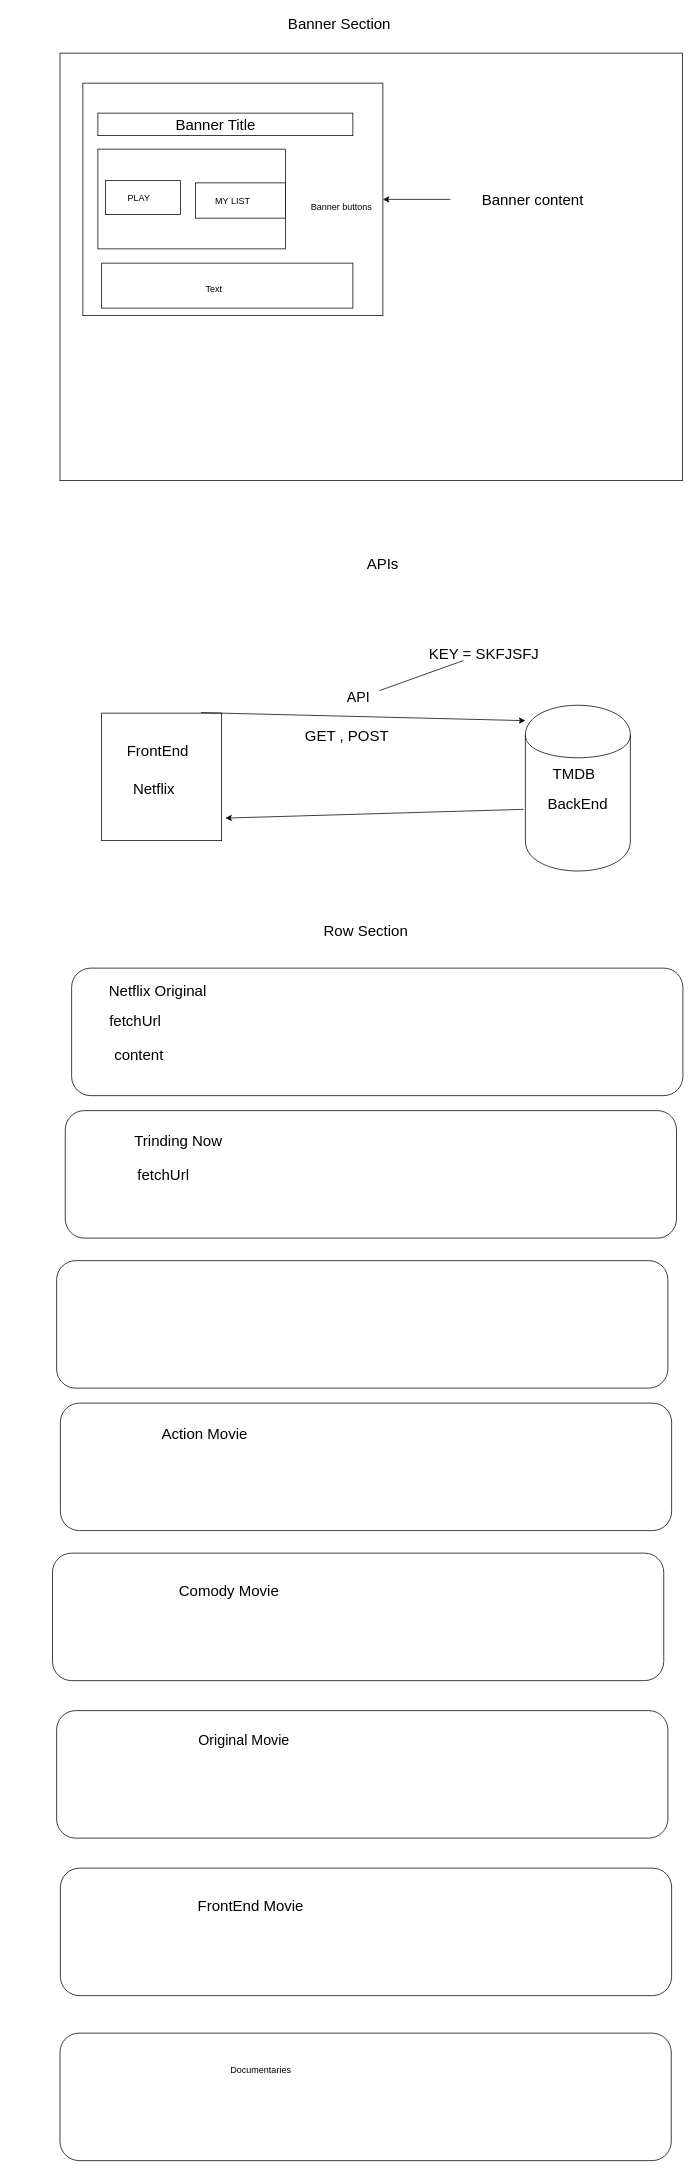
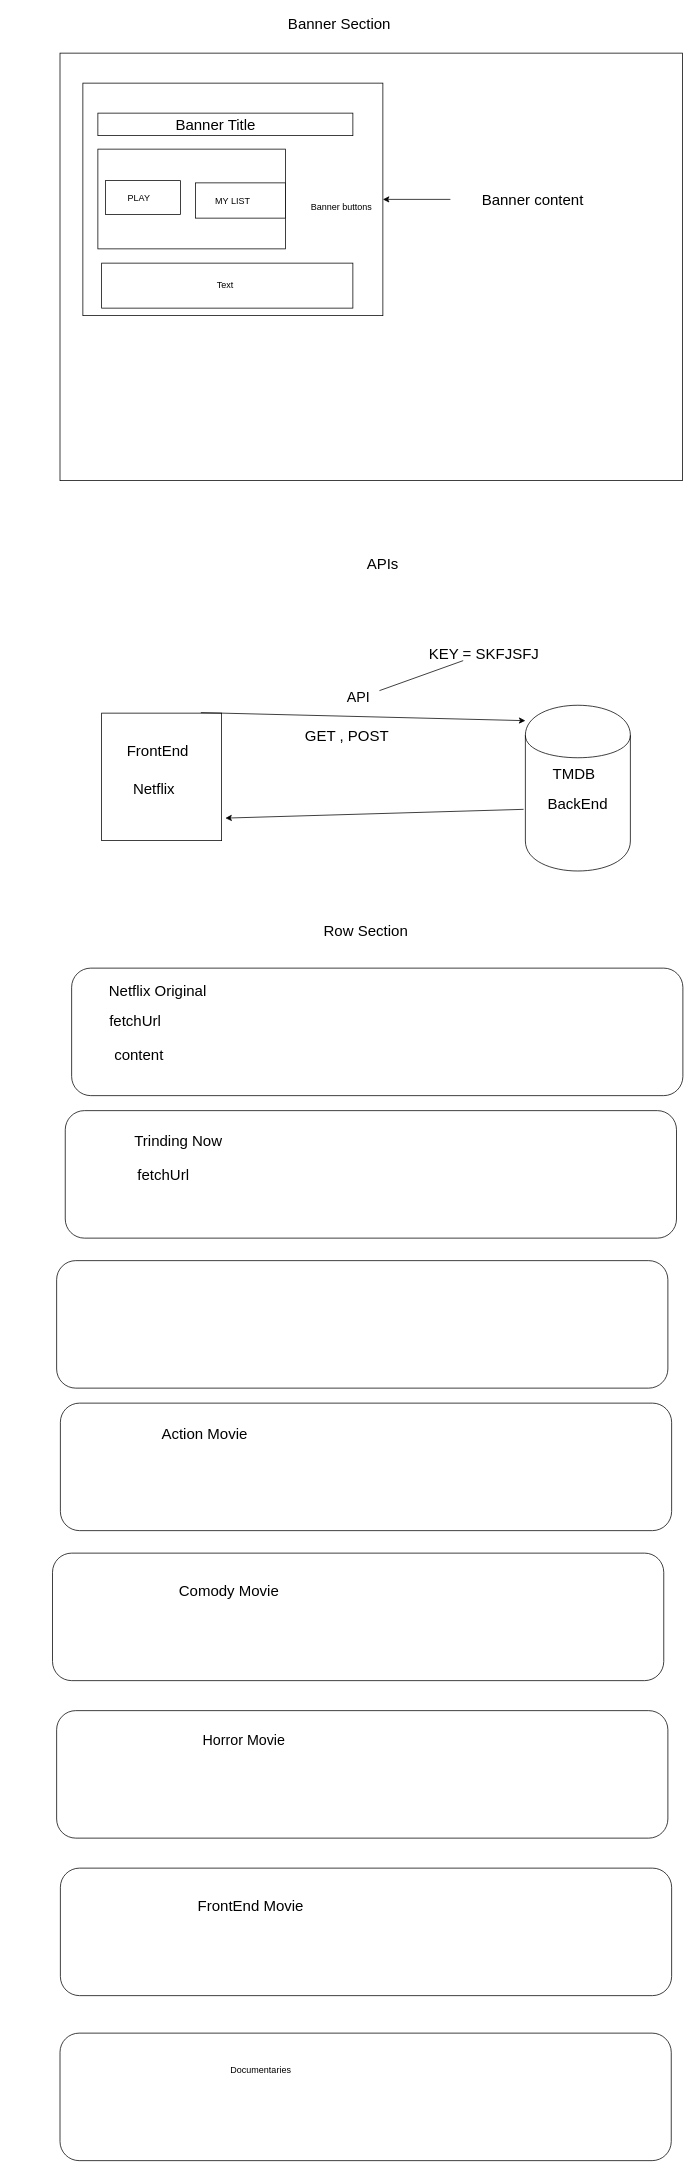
  <mxCell id="0" />
  <mxCell id="1" parent="0" />
  <mxCell id="2" value="&lt;font style=&quot;font-size: 20px&quot;&gt;Banner Section&amp;nbsp;&lt;/font&gt;" style="text;html=1;strokeColor=none;fillColor=none;align=center;verticalAlign=middle;whiteSpace=wrap;rounded=0;" parent="1" vertex="1"><mxGeometry x="260" y="20" width="390" height="20" as="geometry" /></mxCell>
  <mxCell id="3" value="" style="rounded=0;whiteSpace=wrap;html=1;" parent="1" vertex="1"><mxGeometry x="79.5" y="70" width="830" height="570" as="geometry" /></mxCell>
  <mxCell id="4" value="" style="rounded=0;whiteSpace=wrap;html=1;" parent="1" vertex="1"><mxGeometry x="110" y="110" width="400" height="310" as="geometry" /></mxCell>
  <mxCell id="5" value="" style="edgeStyle=orthogonalEdgeStyle;rounded=0;orthogonalLoop=1;jettySize=auto;html=1;" parent="1" source="6" target="4" edge="1"><mxGeometry relative="1" as="geometry" /></mxCell>
  <mxCell id="6" value="&lt;font style=&quot;font-size: 20px&quot;&gt;Banner content&lt;/font&gt;" style="text;html=1;strokeColor=none;fillColor=none;align=center;verticalAlign=middle;whiteSpace=wrap;rounded=0;" parent="1" vertex="1"><mxGeometry x="600" y="255" width="220" height="20" as="geometry" /></mxCell>
  <mxCell id="7" value="" style="rounded=0;whiteSpace=wrap;html=1;" parent="1" vertex="1"><mxGeometry x="130" y="150" width="340" height="30" as="geometry" /></mxCell>
  <mxCell id="8" value="&lt;font style=&quot;font-size: 20px&quot;&gt;Banner Title&amp;nbsp;&lt;/font&gt;" style="text;html=1;strokeColor=none;fillColor=none;align=center;verticalAlign=middle;whiteSpace=wrap;rounded=0;" parent="1" vertex="1"><mxGeometry x="180" y="155" width="220" height="20" as="geometry" /></mxCell>
  <mxCell id="9" value="" style="rounded=0;whiteSpace=wrap;html=1;" parent="1" vertex="1"><mxGeometry x="130" y="198" width="250" height="133" as="geometry" /></mxCell>
  <mxCell id="10" value="Banner buttons" style="text;html=1;strokeColor=none;fillColor=none;align=center;verticalAlign=middle;whiteSpace=wrap;rounded=0;" parent="1" vertex="1"><mxGeometry x="410" y="265" width="90" height="20" as="geometry" /></mxCell>
  <mxCell id="11" value="" style="rounded=0;whiteSpace=wrap;html=1;" parent="1" vertex="1"><mxGeometry x="140" y="240" width="100" height="45" as="geometry" /></mxCell>
  <mxCell id="12" value="PLAY" style="text;html=1;strokeColor=none;fillColor=none;align=center;verticalAlign=middle;whiteSpace=wrap;rounded=0;" parent="1" vertex="1"><mxGeometry x="140" y="253" width="90" height="20" as="geometry" /></mxCell>
  <mxCell id="13" value="" style="rounded=0;whiteSpace=wrap;html=1;" parent="1" vertex="1"><mxGeometry x="260" y="243" width="120" height="47" as="geometry" /></mxCell>
  <mxCell id="14" value="MY LIST" style="text;html=1;strokeColor=none;fillColor=none;align=center;verticalAlign=middle;whiteSpace=wrap;rounded=0;" parent="1" vertex="1"><mxGeometry x="270" y="257" width="80" height="20" as="geometry" /></mxCell>
  <mxCell id="15" value="" style="rounded=0;whiteSpace=wrap;html=1;" parent="1" vertex="1"><mxGeometry x="135" y="350" width="335" height="60" as="geometry" /></mxCell>
- <mxCell id="16" value="Text" style="text;html=1;strokeColor=none;fillColor=none;align=center;verticalAlign=middle;whiteSpace=wrap;rounded=0;" parent="1" vertex="1"><mxGeometry x="155" y="375" width="260" height="20" as="geometry" /></mxCell>
+ <mxCell id="16" value="Text" style="text;html=1;strokeColor=none;fillColor=none;align=center;verticalAlign=middle;whiteSpace=wrap;rounded=0;" parent="1" vertex="1"><mxGeometry x="170" y="370" width="260" height="20" as="geometry" /></mxCell>
  <mxCell id="17" value="&lt;font style=&quot;font-size: 20px&quot;&gt;APIs&lt;/font&gt;" style="text;html=1;strokeColor=none;fillColor=none;align=center;verticalAlign=middle;whiteSpace=wrap;rounded=0;" parent="1" vertex="1"><mxGeometry x="160" y="740" width="700" height="20" as="geometry" /></mxCell>
  <mxCell id="18" value="" style="rounded=0;whiteSpace=wrap;html=1;" parent="1" vertex="1"><mxGeometry x="135" y="950" width="160" height="170" as="geometry" /></mxCell>
  <mxCell id="19" value="&lt;font style=&quot;font-size: 20px&quot;&gt;FrontEnd&lt;/font&gt;" style="text;html=1;strokeColor=none;fillColor=none;align=center;verticalAlign=middle;whiteSpace=wrap;rounded=0;" parent="1" vertex="1"><mxGeometry x="150" y="990" width="120" height="20" as="geometry" /></mxCell>
  <mxCell id="20" value="&lt;font style=&quot;font-size: 20px&quot;&gt;Netflix&lt;/font&gt;" style="text;html=1;strokeColor=none;fillColor=none;align=center;verticalAlign=middle;whiteSpace=wrap;rounded=0;" parent="1" vertex="1"><mxGeometry x="140" y="1040" width="130" height="20" as="geometry" /></mxCell>
  <mxCell id="21" value="" style="shape=cylinder;whiteSpace=wrap;html=1;boundedLbl=1;backgroundOutline=1;" parent="1" vertex="1"><mxGeometry x="700" y="939.5" width="140" height="221" as="geometry" /></mxCell>
  <mxCell id="22" value="&lt;font style=&quot;font-size: 20px&quot;&gt;TMDB&lt;/font&gt;" style="text;html=1;strokeColor=none;fillColor=none;align=center;verticalAlign=middle;whiteSpace=wrap;rounded=0;" parent="1" vertex="1"><mxGeometry x="710" y="1020" width="110" height="20" as="geometry" /></mxCell>
  <mxCell id="23" value="&lt;font style=&quot;font-size: 20px&quot;&gt;BackEnd&lt;/font&gt;" style="text;html=1;strokeColor=none;fillColor=none;align=center;verticalAlign=middle;whiteSpace=wrap;rounded=0;" parent="1" vertex="1"><mxGeometry x="715" y="1060" width="110" height="20" as="geometry" /></mxCell>
  <mxCell id="24" value="" style="endArrow=classic;html=1;exitX=0.827;exitY=-0.004;exitDx=0;exitDy=0;exitPerimeter=0;entryX=0;entryY=0.093;entryDx=0;entryDy=0;entryPerimeter=0;" parent="1" source="18" target="21" edge="1"><mxGeometry width="50" height="50" relative="1" as="geometry"><mxPoint x="410" y="940" as="sourcePoint" /><mxPoint x="460" y="890" as="targetPoint" /></mxGeometry></mxCell>
  <mxCell id="25" value="&lt;font style=&quot;font-size: 20px&quot;&gt;GET , POST&amp;nbsp;&lt;/font&gt;" style="text;html=1;strokeColor=none;fillColor=none;align=center;verticalAlign=middle;whiteSpace=wrap;rounded=0;" parent="1" vertex="1"><mxGeometry x="320" y="970" width="290" height="20" as="geometry" /></mxCell>
  <mxCell id="26" value="" style="endArrow=classic;html=1;exitX=-0.017;exitY=0.628;exitDx=0;exitDy=0;exitPerimeter=0;" parent="1" source="21" edge="1"><mxGeometry width="50" height="50" relative="1" as="geometry"><mxPoint x="520" y="1160" as="sourcePoint" /><mxPoint x="300" y="1090" as="targetPoint" /></mxGeometry></mxCell>
  <mxCell id="27" value="&lt;font style=&quot;font-size: 19px&quot;&gt;API&lt;/font&gt;" style="text;html=1;strokeColor=none;fillColor=none;align=center;verticalAlign=middle;whiteSpace=wrap;rounded=0;" parent="1" vertex="1"><mxGeometry x="425" y="920" width="105" height="20" as="geometry" /></mxCell>
  <mxCell id="28" value="" style="endArrow=none;html=1;" parent="1" source="27" target="29" edge="1"><mxGeometry width="50" height="50" relative="1" as="geometry"><mxPoint x="510" y="920" as="sourcePoint" /><mxPoint x="560" y="870" as="targetPoint" /></mxGeometry></mxCell>
  <mxCell id="29" value="&lt;font style=&quot;font-size: 20px&quot;&gt;KEY = SKFJSFJ&lt;/font&gt;" style="text;html=1;strokeColor=none;fillColor=none;align=center;verticalAlign=middle;whiteSpace=wrap;rounded=0;" parent="1" vertex="1"><mxGeometry x="540" y="860" width="210" height="20" as="geometry" /></mxCell>
  <mxCell id="30" value="&lt;font style=&quot;font-size: 20px&quot;&gt;Row Section&lt;/font&gt;" style="text;html=1;strokeColor=none;fillColor=none;align=center;verticalAlign=middle;whiteSpace=wrap;rounded=0;" vertex="1" parent="1"><mxGeometry x="205" y="1230" width="565" height="20" as="geometry" /></mxCell>
  <mxCell id="31" value="" style="rounded=1;whiteSpace=wrap;html=1;" vertex="1" parent="1"><mxGeometry x="95" y="1290" width="815" height="170" as="geometry" /></mxCell>
  <mxCell id="32" value="&lt;font style=&quot;font-size: 20px&quot;&gt;Netflix Original&lt;/font&gt;" style="text;html=1;strokeColor=none;fillColor=none;align=center;verticalAlign=middle;whiteSpace=wrap;rounded=0;" vertex="1" parent="1"><mxGeometry x="20" y="1310" width="380" height="20" as="geometry" /></mxCell>
  <mxCell id="33" value="&lt;font style=&quot;font-size: 20px&quot;&gt;fetchUrl&lt;/font&gt;" style="text;html=1;strokeColor=none;fillColor=none;align=center;verticalAlign=middle;whiteSpace=wrap;rounded=0;" vertex="1" parent="1"><mxGeometry x="75" y="1350" width="210" height="20" as="geometry" /></mxCell>
  <mxCell id="34" value="&lt;font style=&quot;font-size: 20px&quot;&gt;content&lt;/font&gt;" style="text;html=1;strokeColor=none;fillColor=none;align=center;verticalAlign=middle;whiteSpace=wrap;rounded=0;" vertex="1" parent="1"><mxGeometry x="130" y="1395" width="110" height="20" as="geometry" /></mxCell>
  <mxCell id="35" value="" style="rounded=1;whiteSpace=wrap;html=1;" vertex="1" parent="1"><mxGeometry x="86.5" y="1480" width="815" height="170" as="geometry" /></mxCell>
  <mxCell id="36" value="&lt;font style=&quot;font-size: 20px&quot;&gt;Trinding Now&lt;/font&gt;" style="text;html=1;strokeColor=none;fillColor=none;align=center;verticalAlign=middle;whiteSpace=wrap;rounded=0;strokeWidth=7;" vertex="1" parent="1"><mxGeometry x="135" y="1510" width="205" height="20" as="geometry" /></mxCell>
  <mxCell id="37" value="&lt;font style=&quot;font-size: 20px&quot;&gt;fetchUrl&lt;/font&gt;" style="text;html=1;strokeColor=none;fillColor=none;align=center;verticalAlign=middle;whiteSpace=wrap;rounded=0;strokeWidth=7;" vertex="1" parent="1"><mxGeometry x="135" y="1555" width="165" height="20" as="geometry" /></mxCell>
  <mxCell id="38" value="" style="rounded=1;whiteSpace=wrap;html=1;" vertex="1" parent="1"><mxGeometry x="75" y="1680" width="815" height="170" as="geometry" /></mxCell>
  <mxCell id="39" value="" style="rounded=1;whiteSpace=wrap;html=1;" vertex="1" parent="1"><mxGeometry x="80" y="1870" width="815" height="170" as="geometry" /></mxCell>
  <mxCell id="40" value="&lt;font style=&quot;font-size: 20px&quot;&gt;Action Movie&lt;/font&gt;" style="text;html=1;strokeColor=none;fillColor=none;align=center;verticalAlign=middle;whiteSpace=wrap;rounded=0;" vertex="1" parent="1"><mxGeometry x="165" y="1900" width="215" height="20" as="geometry" /></mxCell>
  <mxCell id="41" value="" style="rounded=1;whiteSpace=wrap;html=1;" vertex="1" parent="1"><mxGeometry x="69.5" y="2070" width="815" height="170" as="geometry" /></mxCell>
  <mxCell id="42" value="&lt;font style=&quot;font-size: 20px&quot;&gt;Comody Movie&lt;/font&gt;" style="text;html=1;strokeColor=none;fillColor=none;align=center;verticalAlign=middle;whiteSpace=wrap;rounded=0;" vertex="1" parent="1"><mxGeometry x="200" y="2110" width="210" height="20" as="geometry" /></mxCell>
  <mxCell id="43" value="" style="rounded=1;whiteSpace=wrap;html=1;" vertex="1" parent="1"><mxGeometry x="75" y="2280" width="815" height="170" as="geometry" /></mxCell>
- <mxCell id="44" value="&lt;font style=&quot;font-size: 19px&quot;&gt;Original Movie&lt;/font&gt;" style="text;html=1;strokeColor=none;fillColor=none;align=center;verticalAlign=middle;whiteSpace=wrap;rounded=0;" vertex="1" parent="1"><mxGeometry x="200" y="2310" width="250" height="20" as="geometry" /></mxCell>
+ <mxCell id="44" value="&lt;font style=&quot;font-size: 19px&quot;&gt;Horror Movie&lt;/font&gt;" style="text;html=1;strokeColor=none;fillColor=none;align=center;verticalAlign=middle;whiteSpace=wrap;rounded=0;" vertex="1" parent="1"><mxGeometry x="200" y="2310" width="250" height="20" as="geometry" /></mxCell>
  <mxCell id="45" value="" style="rounded=1;whiteSpace=wrap;html=1;" vertex="1" parent="1"><mxGeometry x="80" y="2490" width="815" height="170" as="geometry" /></mxCell>
  <mxCell id="46" value="&lt;font style=&quot;font-size: 20px&quot;&gt;FrontEnd Movie&lt;/font&gt;" style="text;html=1;strokeColor=none;fillColor=none;align=center;verticalAlign=middle;whiteSpace=wrap;rounded=0;" vertex="1" parent="1"><mxGeometry x="198" y="2530" width="272" height="20" as="geometry" /></mxCell>
  <mxCell id="47" value="" style="rounded=1;whiteSpace=wrap;html=1;" vertex="1" parent="1"><mxGeometry x="79.5" y="2710" width="815" height="170" as="geometry" /></mxCell>
  <mxCell id="48" value="Documentaries" style="text;html=1;strokeColor=none;fillColor=none;align=center;verticalAlign=middle;whiteSpace=wrap;rounded=0;" vertex="1" parent="1"><mxGeometry x="205" y="2750" width="285" height="20" as="geometry" /></mxCell>
